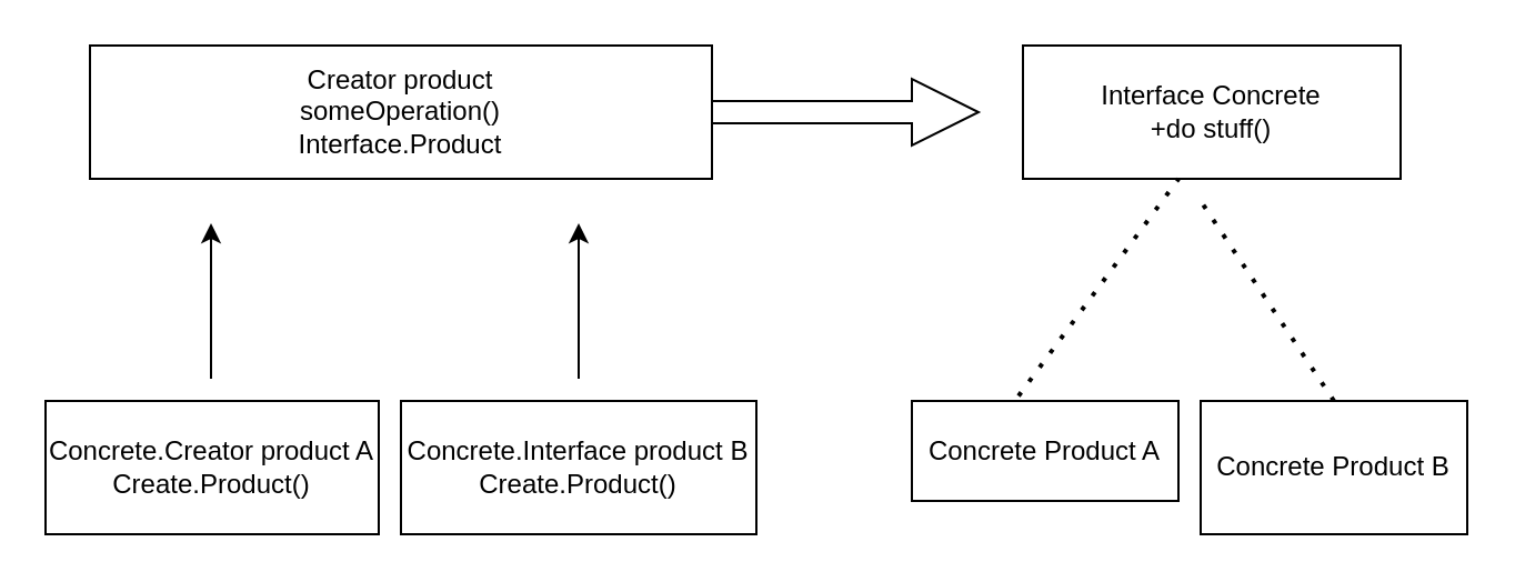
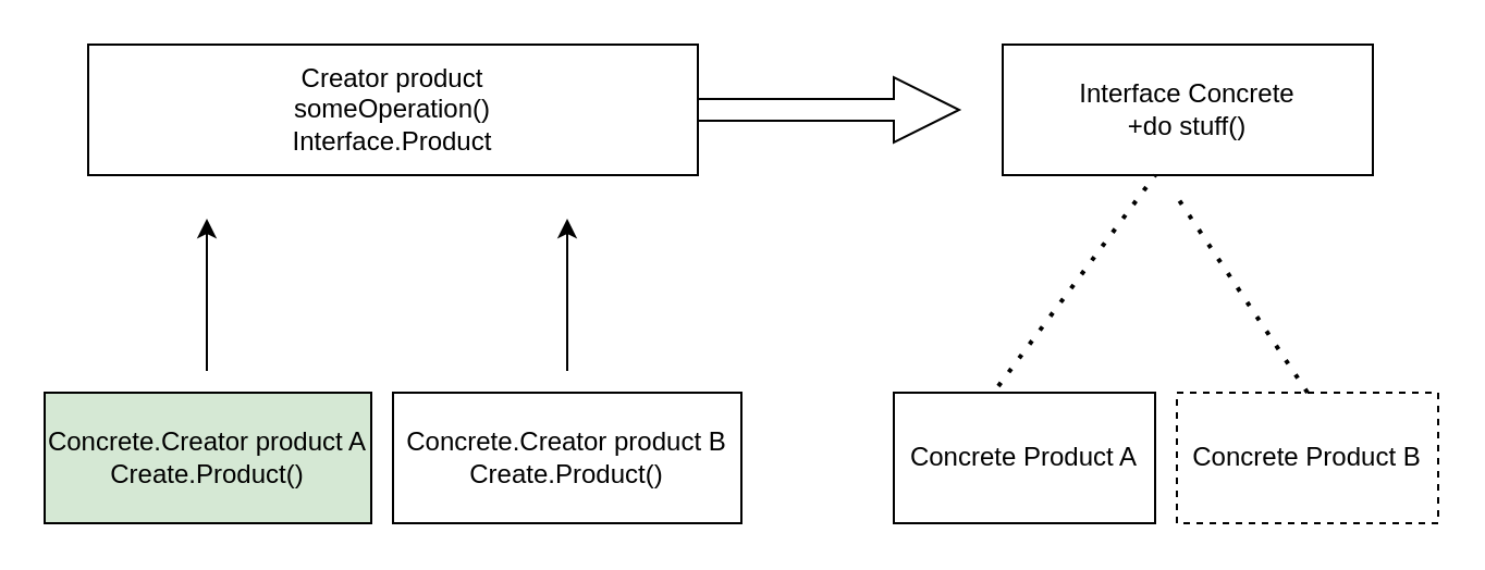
  <mxCell id="0" />
  <mxCell id="1" parent="0" />
- <mxCell id="2" value="Concrete.Interface product B&lt;div&gt;Create.Product()&lt;/div&gt;" style="rounded=0;whiteSpace=wrap;html=1;" vertex="1" parent="1"><mxGeometry x="180" y="180" width="160" height="60" as="geometry" /></mxCell>
- <mxCell id="3" value="Concrete.Creator product A&lt;div&gt;Create.Product()&lt;/div&gt;" style="rounded=0;whiteSpace=wrap;html=1;" vertex="1" parent="1"><mxGeometry x="20" y="180" width="150" height="60" as="geometry" /></mxCell>
+ <mxCell id="2" value="Concrete.Creator product B&lt;div&gt;Create.Product()&lt;/div&gt;" style="rounded=0;whiteSpace=wrap;html=1;" vertex="1" parent="1"><mxGeometry x="180" y="180" width="160" height="60" as="geometry" /></mxCell>
+ <mxCell id="3" value="Concrete.Creator product A&lt;div&gt;Create.Product()&lt;/div&gt;" style="rounded=0;whiteSpace=wrap;html=1;fillColor=#d5e8d4;" vertex="1" parent="1"><mxGeometry x="20" y="180" width="150" height="60" as="geometry" /></mxCell>
  <mxCell id="4" value="" style="endArrow=classic;html=1;rounded=0;" edge="1" parent="1"><mxGeometry width="50" height="50" relative="1" as="geometry"><mxPoint x="260" y="170" as="sourcePoint" /><mxPoint x="260" y="100" as="targetPoint" /></mxGeometry></mxCell>
  <mxCell id="5" value="" style="endArrow=classic;html=1;rounded=0;" edge="1" parent="1"><mxGeometry width="50" height="50" relative="1" as="geometry"><mxPoint x="94.5" y="170" as="sourcePoint" /><mxPoint x="94.5" y="100" as="targetPoint" /></mxGeometry></mxCell>
  <mxCell id="6" style="edgeStyle=orthogonalEdgeStyle;rounded=0;orthogonalLoop=1;jettySize=auto;html=1;exitX=1;exitY=0.5;exitDx=0;exitDy=0;shape=arrow;" edge="1" parent="1" source="7"><mxGeometry relative="1" as="geometry"><mxPoint x="440" y="50" as="targetPoint" /></mxGeometry></mxCell>
  <mxCell id="7" value="Creator product&lt;div&gt;someOperation()&lt;/div&gt;&lt;div&gt;Interface.Product&lt;/div&gt;" style="rounded=0;whiteSpace=wrap;html=1;" vertex="1" parent="1"><mxGeometry x="40" y="20" width="280" height="60" as="geometry" /></mxCell>
- <mxCell id="8" value="Concrete Product A" style="rounded=0;whiteSpace=wrap;html=1;" vertex="1" parent="1"><mxGeometry x="410" y="180" width="120" height="45" as="geometry" /></mxCell>
- <mxCell id="9" value="Concrete Product B" style="rounded=0;whiteSpace=wrap;html=1;" vertex="1" parent="1"><mxGeometry x="540" y="180" width="120" height="60" as="geometry" /></mxCell>
+ <mxCell id="8" value="Concrete Product A" style="rounded=0;whiteSpace=wrap;html=1;" vertex="1" parent="1"><mxGeometry x="410" y="180" width="120" height="60" as="geometry" /></mxCell>
+ <mxCell id="9" value="Concrete Product B" style="rounded=0;whiteSpace=wrap;html=1;dashed=1;" vertex="1" parent="1"><mxGeometry x="540" y="180" width="120" height="60" as="geometry" /></mxCell>
  <mxCell id="10" value="Interface Concrete&lt;div&gt;+do stuff()&lt;/div&gt;" style="rounded=0;whiteSpace=wrap;html=1;" vertex="1" parent="1"><mxGeometry x="460" y="20" width="170" height="60" as="geometry" /></mxCell>
  <mxCell id="11" value="" style="endArrow=none;dashed=1;html=1;dashPattern=1 3;strokeWidth=2;rounded=0;exitX=0.4;exitY=-0.05;exitDx=0;exitDy=0;exitPerimeter=0;entryX=0.412;entryY=1;entryDx=0;entryDy=0;entryPerimeter=0;" edge="1" parent="1" source="8" target="10"><mxGeometry width="50" height="50" relative="1" as="geometry"><mxPoint x="460" y="165" as="sourcePoint" /><mxPoint x="510" y="115" as="targetPoint" /></mxGeometry></mxCell>
  <mxCell id="12" value="" style="endArrow=none;dashed=1;html=1;dashPattern=1 3;strokeWidth=2;rounded=0;exitX=0.5;exitY=0;exitDx=0;exitDy=0;" edge="1" parent="1" source="9"><mxGeometry width="50" height="50" relative="1" as="geometry"><mxPoint x="590" y="170" as="sourcePoint" /><mxPoint x="540" y="90" as="targetPoint" /></mxGeometry></mxCell>
